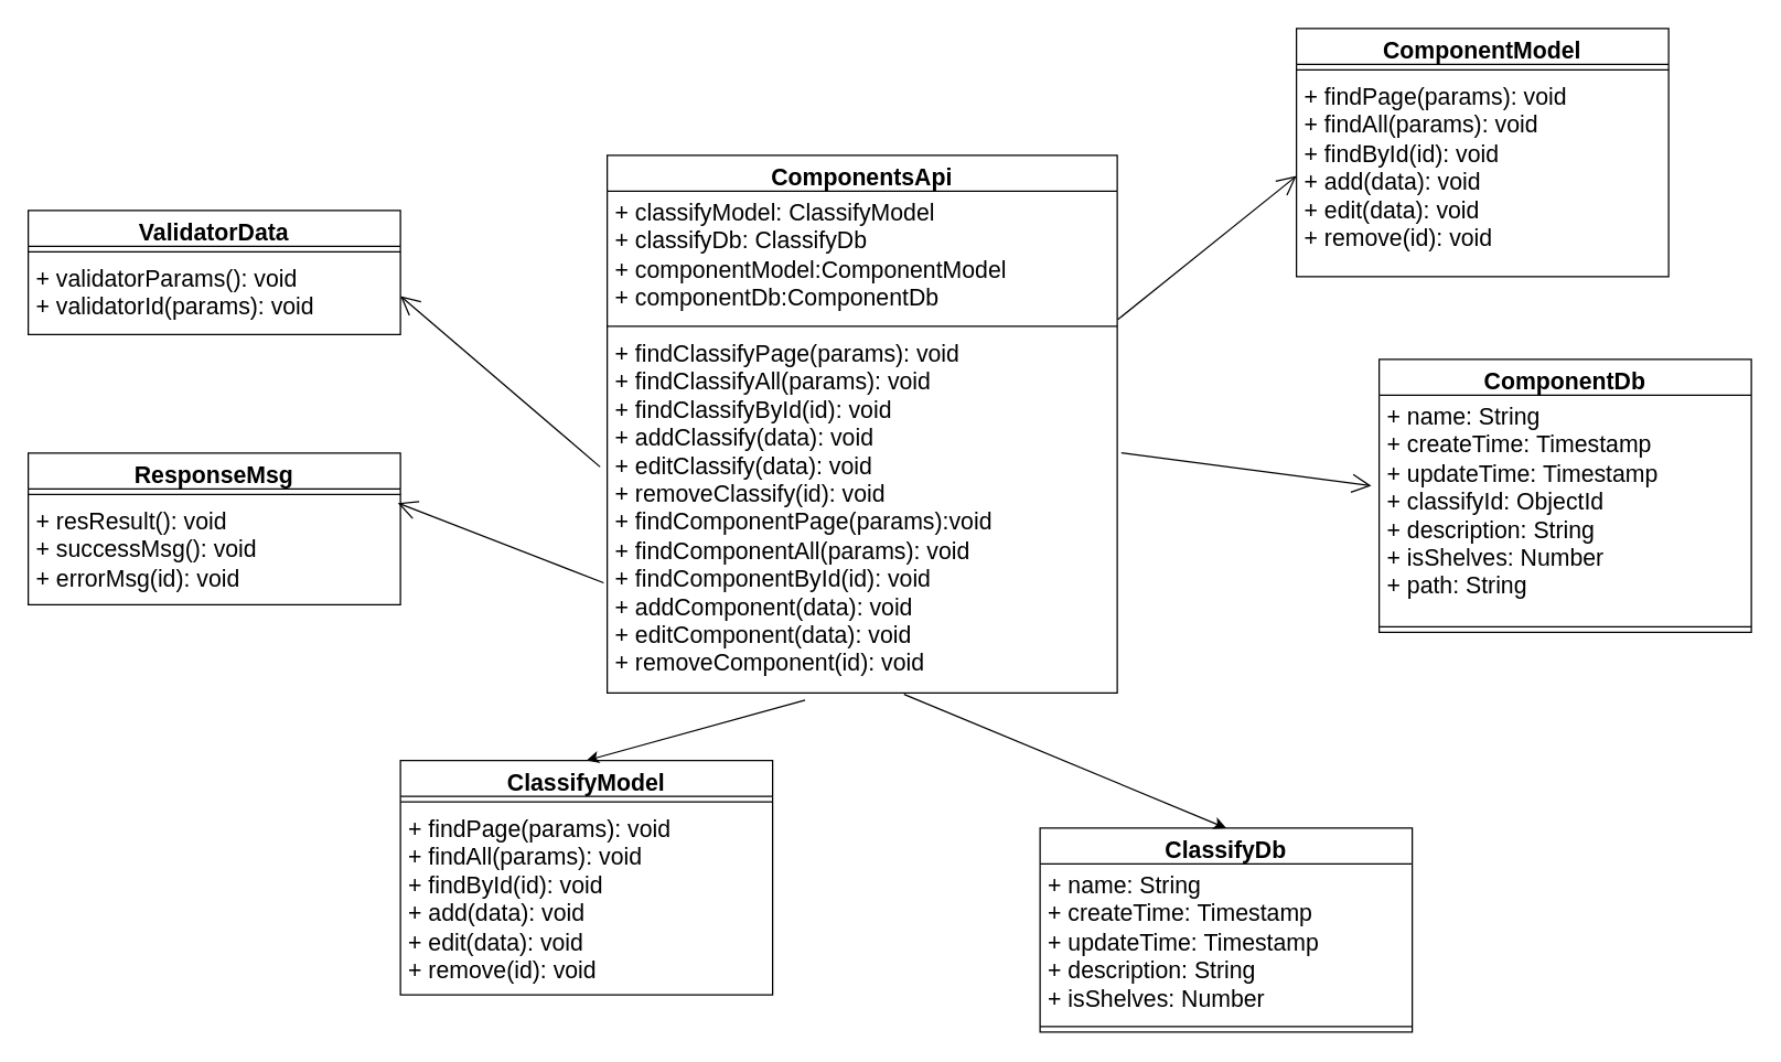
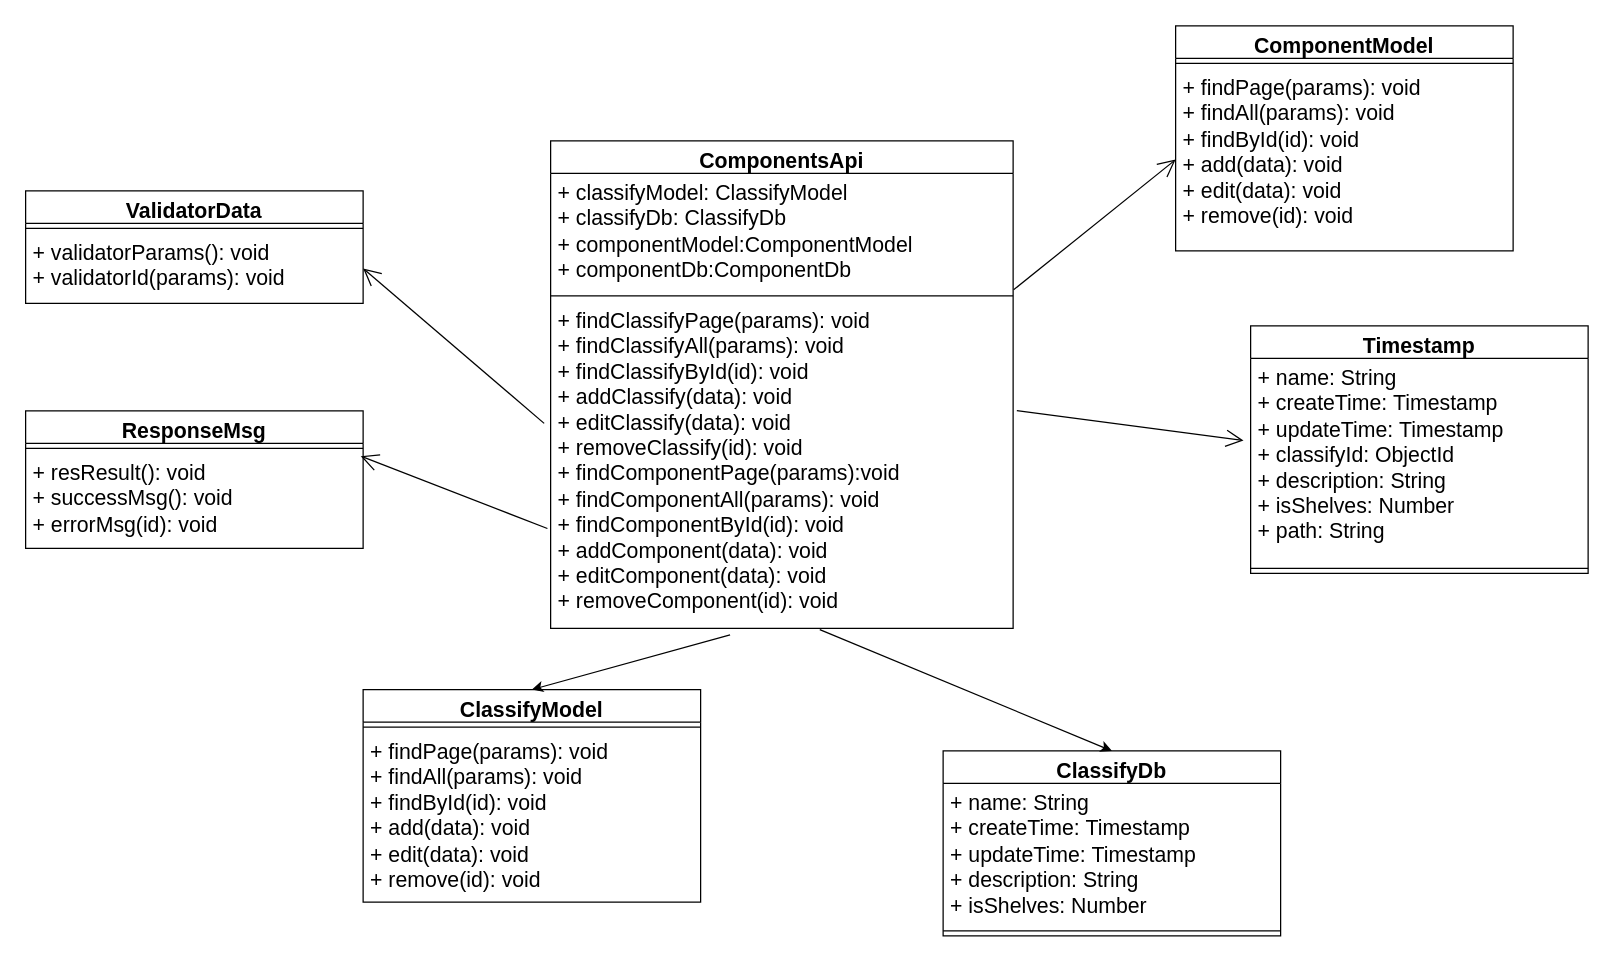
  <mxCell id="0" />
  <mxCell id="1" parent="0" />
  <mxCell id="2" value="ComponentsApi&lt;div style=&quot;font-size: 17px;&quot;&gt;&lt;br style=&quot;font-size: 17px;&quot;&gt;&lt;/div&gt;" style="swimlane;fontStyle=1;align=center;verticalAlign=top;childLayout=stackLayout;horizontal=1;startSize=26;horizontalStack=0;resizeParent=1;resizeParentMax=0;resizeLast=0;collapsible=1;marginBottom=0;whiteSpace=wrap;html=1;fontSize=17;" parent="1" vertex="1"><mxGeometry x="440" y="112" width="370" height="390" as="geometry" /></mxCell>
  <mxCell id="3" value="+ classifyModel: ClassifyModel&lt;br style=&quot;font-size: 17px;&quot;&gt;+&amp;nbsp;classifyDb: ClassifyDb&lt;br style=&quot;font-size: 17px;&quot;&gt;+ componentModel:ComponentModel&lt;br style=&quot;font-size: 17px;&quot;&gt;+ componentDb:ComponentDb" style="text;strokeColor=none;fillColor=none;align=left;verticalAlign=top;spacingLeft=4;spacingRight=4;overflow=hidden;rotatable=0;points=[[0,0.5],[1,0.5]];portConstraint=eastwest;whiteSpace=wrap;html=1;fontSize=17;" parent="2" vertex="1"><mxGeometry y="26" width="370" height="94" as="geometry" /></mxCell>
  <mxCell id="4" value="" style="line;strokeWidth=1;fillColor=none;align=left;verticalAlign=middle;spacingTop=-1;spacingLeft=3;spacingRight=3;rotatable=0;labelPosition=right;points=[];portConstraint=eastwest;strokeColor=inherit;fontSize=17;" parent="2" vertex="1"><mxGeometry y="120" width="370" height="8" as="geometry" /></mxCell>
  <mxCell id="5" value="+ findClassifyPage(params): void&lt;br style=&quot;font-size: 17px;&quot;&gt;+ findClassifyAll(params): void&lt;br style=&quot;font-size: 17px;&quot;&gt;+ findClassifyById(id): void&lt;br style=&quot;font-size: 17px;&quot;&gt;+ addClassify(data): void&lt;br style=&quot;font-size: 17px;&quot;&gt;+ editClassify(data): void&lt;br style=&quot;font-size: 17px;&quot;&gt;+ removeClassify(id): void&lt;br style=&quot;font-size: 17px;&quot;&gt;+ findComponentPage(params):void&lt;br style=&quot;border-color: var(--border-color); font-size: 17px;&quot;&gt;+ findComponentAll(params): void&lt;br style=&quot;border-color: var(--border-color); font-size: 17px;&quot;&gt;+ findComponentById(id): void&lt;br style=&quot;border-color: var(--border-color); font-size: 17px;&quot;&gt;+ addComponent(data): void&lt;br style=&quot;border-color: var(--border-color); font-size: 17px;&quot;&gt;+ editComponent(data): void&lt;br style=&quot;border-color: var(--border-color); font-size: 17px;&quot;&gt;+ removeComponent(id): void" style="text;strokeColor=none;fillColor=none;align=left;verticalAlign=top;spacingLeft=4;spacingRight=4;overflow=hidden;rotatable=0;points=[[0,0.5],[1,0.5]];portConstraint=eastwest;whiteSpace=wrap;html=1;fontSize=17;" parent="2" vertex="1"><mxGeometry y="128" width="370" height="262" as="geometry" /></mxCell>
  <mxCell id="6" value="ComponentModel" style="swimlane;fontStyle=1;align=center;verticalAlign=top;childLayout=stackLayout;horizontal=1;startSize=26;horizontalStack=0;resizeParent=1;resizeParentMax=0;resizeLast=0;collapsible=1;marginBottom=0;whiteSpace=wrap;html=1;fontSize=17;" parent="1" vertex="1"><mxGeometry x="940" y="20" width="270" height="180" as="geometry" /></mxCell>
  <mxCell id="7" value="" style="line;strokeWidth=1;fillColor=none;align=left;verticalAlign=middle;spacingTop=-1;spacingLeft=3;spacingRight=3;rotatable=0;labelPosition=right;points=[];portConstraint=eastwest;strokeColor=inherit;fontSize=17;" parent="6" vertex="1"><mxGeometry y="26" width="270" height="8" as="geometry" /></mxCell>
  <mxCell id="8" value="+ findPage(params): void&lt;br style=&quot;font-size: 17px;&quot;&gt;+ findAll(params): void&lt;br style=&quot;font-size: 17px;&quot;&gt;+ findById(id): void&lt;br style=&quot;font-size: 17px;&quot;&gt;+ add(data): void&lt;br style=&quot;font-size: 17px;&quot;&gt;+ edit(data): void&lt;br style=&quot;font-size: 17px;&quot;&gt;+ remove(id): void&lt;div&gt;&lt;br&gt;&lt;/div&gt;" style="text;strokeColor=none;fillColor=none;align=left;verticalAlign=top;spacingLeft=4;spacingRight=4;overflow=hidden;rotatable=0;points=[[0,0.5],[1,0.5]];portConstraint=eastwest;whiteSpace=wrap;html=1;fontSize=17;" parent="6" vertex="1"><mxGeometry y="34" width="270" height="146" as="geometry" /></mxCell>
- <mxCell id="9" value="ComponentDb" style="swimlane;fontStyle=1;align=center;verticalAlign=top;childLayout=stackLayout;horizontal=1;startSize=26;horizontalStack=0;resizeParent=1;resizeParentMax=0;resizeLast=0;collapsible=1;marginBottom=0;whiteSpace=wrap;html=1;fontSize=17;" parent="1" vertex="1"><mxGeometry x="1000" y="260" width="270" height="198" as="geometry" /></mxCell>
+ <mxCell id="9" value="Timestamp" style="swimlane;fontStyle=1;align=center;verticalAlign=top;childLayout=stackLayout;horizontal=1;startSize=26;horizontalStack=0;resizeParent=1;resizeParentMax=0;resizeLast=0;collapsible=1;marginBottom=0;whiteSpace=wrap;html=1;fontSize=17;" parent="1" vertex="1"><mxGeometry x="1000" y="260" width="270" height="198" as="geometry" /></mxCell>
  <mxCell id="10" value="+ name: String&lt;br style=&quot;border-color: var(--border-color); font-size: 17px;&quot;&gt;+ createTime:&amp;nbsp;Timestamp&lt;br style=&quot;border-color: var(--border-color); font-size: 17px;&quot;&gt;+&amp;nbsp;updateTime:&amp;nbsp;Timestamp&lt;br style=&quot;font-size: 17px;&quot;&gt;+&amp;nbsp;classifyId: ObjectId&lt;br style=&quot;font-size: 17px;&quot;&gt;+&amp;nbsp;description: String&lt;br style=&quot;border-color: var(--border-color); font-size: 17px;&quot;&gt;+ isShelves:&amp;nbsp;Number&lt;div style=&quot;font-size: 17px;&quot;&gt;+ path: String&lt;/div&gt;" style="text;strokeColor=none;fillColor=none;align=left;verticalAlign=top;spacingLeft=4;spacingRight=4;overflow=hidden;rotatable=0;points=[[0,0.5],[1,0.5]];portConstraint=eastwest;whiteSpace=wrap;html=1;fontSize=17;" parent="9" vertex="1"><mxGeometry y="26" width="270" height="164" as="geometry" /></mxCell>
  <mxCell id="11" value="" style="line;strokeWidth=1;fillColor=none;align=left;verticalAlign=middle;spacingTop=-1;spacingLeft=3;spacingRight=3;rotatable=0;labelPosition=right;points=[];portConstraint=eastwest;strokeColor=inherit;fontSize=17;" parent="9" vertex="1"><mxGeometry y="190" width="270" height="8" as="geometry" /></mxCell>
  <mxCell id="12" value="" style="endArrow=open;endFill=1;endSize=12;html=1;rounded=0;entryX=0;entryY=0.5;entryDx=0;entryDy=0;exitX=1.001;exitY=0.991;exitDx=0;exitDy=0;exitPerimeter=0;fontSize=17;" parent="1" source="3" target="8" edge="1"><mxGeometry width="160" relative="1" as="geometry"><mxPoint x="834" y="240" as="sourcePoint" /><mxPoint x="840" y="282" as="targetPoint" /></mxGeometry></mxCell>
  <mxCell id="13" value="" style="endArrow=open;endFill=1;endSize=12;html=1;rounded=0;entryX=-0.021;entryY=0.401;entryDx=0;entryDy=0;exitX=1.008;exitY=0.335;exitDx=0;exitDy=0;exitPerimeter=0;entryPerimeter=0;fontSize=17;" parent="1" source="5" target="10" edge="1"><mxGeometry width="160" relative="1" as="geometry"><mxPoint x="834" y="340" as="sourcePoint" /><mxPoint x="840" y="282" as="targetPoint" /></mxGeometry></mxCell>
  <mxCell id="14" value="ResponseMsg" style="swimlane;fontStyle=1;align=center;verticalAlign=top;childLayout=stackLayout;horizontal=1;startSize=26;horizontalStack=0;resizeParent=1;resizeParentMax=0;resizeLast=0;collapsible=1;marginBottom=0;whiteSpace=wrap;html=1;fontSize=17;" parent="1" vertex="1"><mxGeometry x="20" y="328" width="270" height="110" as="geometry" /></mxCell>
  <mxCell id="15" value="" style="line;strokeWidth=1;fillColor=none;align=left;verticalAlign=middle;spacingTop=-1;spacingLeft=3;spacingRight=3;rotatable=0;labelPosition=right;points=[];portConstraint=eastwest;strokeColor=inherit;fontSize=17;" parent="14" vertex="1"><mxGeometry y="26" width="270" height="8" as="geometry" /></mxCell>
  <mxCell id="16" value="+ resResult(): void&lt;br style=&quot;font-size: 17px;&quot;&gt;+ successMsg(): void&lt;br style=&quot;font-size: 17px;&quot;&gt;+ errorMsg(id): void" style="text;strokeColor=none;fillColor=none;align=left;verticalAlign=top;spacingLeft=4;spacingRight=4;overflow=hidden;rotatable=0;points=[[0,0.5],[1,0.5]];portConstraint=eastwest;whiteSpace=wrap;html=1;fontSize=17;" parent="14" vertex="1"><mxGeometry y="34" width="270" height="76" as="geometry" /></mxCell>
  <mxCell id="17" value="ValidatorData" style="swimlane;fontStyle=1;align=center;verticalAlign=top;childLayout=stackLayout;horizontal=1;startSize=26;horizontalStack=0;resizeParent=1;resizeParentMax=0;resizeLast=0;collapsible=1;marginBottom=0;whiteSpace=wrap;html=1;fontSize=17;" parent="1" vertex="1"><mxGeometry x="20" y="152" width="270" height="90" as="geometry" /></mxCell>
  <mxCell id="18" value="" style="line;strokeWidth=1;fillColor=none;align=left;verticalAlign=middle;spacingTop=-1;spacingLeft=3;spacingRight=3;rotatable=0;labelPosition=right;points=[];portConstraint=eastwest;strokeColor=inherit;fontSize=17;" parent="17" vertex="1"><mxGeometry y="26" width="270" height="8" as="geometry" /></mxCell>
  <mxCell id="19" value="+ validatorParams(): void&lt;br style=&quot;font-size: 17px;&quot;&gt;+ validatorId(params): void&lt;br style=&quot;font-size: 17px;&quot;&gt;" style="text;strokeColor=none;fillColor=none;align=left;verticalAlign=top;spacingLeft=4;spacingRight=4;overflow=hidden;rotatable=0;points=[[0,0.5],[1,0.5]];portConstraint=eastwest;whiteSpace=wrap;html=1;fontSize=17;" parent="17" vertex="1"><mxGeometry y="34" width="270" height="56" as="geometry" /></mxCell>
  <mxCell id="20" value="" style="endArrow=open;endFill=1;endSize=12;html=1;rounded=0;entryX=1;entryY=0.5;entryDx=0;entryDy=0;exitX=-0.014;exitY=0.374;exitDx=0;exitDy=0;exitPerimeter=0;fontSize=17;" parent="1" source="5" target="19" edge="1"><mxGeometry width="160" relative="1" as="geometry"><mxPoint x="750" y="241" as="sourcePoint" /><mxPoint x="280" y="52" as="targetPoint" /></mxGeometry></mxCell>
  <mxCell id="21" value="" style="endArrow=open;endFill=1;endSize=12;html=1;rounded=0;entryX=0.993;entryY=0.029;entryDx=0;entryDy=0;entryPerimeter=0;exitX=-0.007;exitY=0.695;exitDx=0;exitDy=0;exitPerimeter=0;fontSize=17;" parent="1" source="5" target="16" edge="1"><mxGeometry width="160" relative="1" as="geometry"><mxPoint x="548" y="122" as="sourcePoint" /><mxPoint x="320" y="292" as="targetPoint" /></mxGeometry></mxCell>
  <mxCell id="22" value="ClassifyModel" style="swimlane;fontStyle=1;align=center;verticalAlign=top;childLayout=stackLayout;horizontal=1;startSize=26;horizontalStack=0;resizeParent=1;resizeParentMax=0;resizeLast=0;collapsible=1;marginBottom=0;whiteSpace=wrap;html=1;fontSize=17;" parent="1" vertex="1"><mxGeometry x="290" y="551" width="270" height="170" as="geometry" /></mxCell>
  <mxCell id="23" value="" style="line;strokeWidth=1;fillColor=none;align=left;verticalAlign=middle;spacingTop=-1;spacingLeft=3;spacingRight=3;rotatable=0;labelPosition=right;points=[];portConstraint=eastwest;strokeColor=inherit;fontSize=17;" parent="22" vertex="1"><mxGeometry y="26" width="270" height="8" as="geometry" /></mxCell>
  <mxCell id="24" value="+ findPage(params): void&lt;br&gt;+ findAll(params): void&lt;br&gt;+ findById(id): void&lt;br&gt;+ add(data): void&lt;br&gt;+ edit(data): void&lt;br&gt;+ remove(id): void" style="text;strokeColor=none;fillColor=none;align=left;verticalAlign=top;spacingLeft=4;spacingRight=4;overflow=hidden;rotatable=0;points=[[0,0.5],[1,0.5]];portConstraint=eastwest;whiteSpace=wrap;html=1;fontSize=17;" parent="22" vertex="1"><mxGeometry y="34" width="270" height="136" as="geometry" /></mxCell>
  <mxCell id="25" value="ClassifyDb" style="swimlane;fontStyle=1;align=center;verticalAlign=top;childLayout=stackLayout;horizontal=1;startSize=26;horizontalStack=0;resizeParent=1;resizeParentMax=0;resizeLast=0;collapsible=1;marginBottom=0;whiteSpace=wrap;html=1;fontSize=17;" parent="1" vertex="1"><mxGeometry x="754" y="600" width="270" height="148" as="geometry" /></mxCell>
  <mxCell id="26" value="+ name: String&lt;br style=&quot;font-size: 17px;&quot;&gt;+ createTime:&amp;nbsp;Timestamp&lt;br style=&quot;font-size: 17px;&quot;&gt;+&amp;nbsp;updateTime:&amp;nbsp;Timestamp&lt;br style=&quot;font-size: 17px;&quot;&gt;+&amp;nbsp;description: String&lt;br style=&quot;font-size: 17px;&quot;&gt;+ isShelves:&amp;nbsp;Number&lt;div style=&quot;font-size: 17px;&quot;&gt;&lt;br style=&quot;font-size: 17px;&quot;&gt;&lt;/div&gt;" style="text;strokeColor=none;fillColor=none;align=left;verticalAlign=top;spacingLeft=4;spacingRight=4;overflow=hidden;rotatable=0;points=[[0,0.5],[1,0.5]];portConstraint=eastwest;whiteSpace=wrap;html=1;fontSize=17;" parent="25" vertex="1"><mxGeometry y="26" width="270" height="114" as="geometry" /></mxCell>
  <mxCell id="27" value="" style="line;strokeWidth=1;fillColor=none;align=left;verticalAlign=middle;spacingTop=-1;spacingLeft=3;spacingRight=3;rotatable=0;labelPosition=right;points=[];portConstraint=eastwest;strokeColor=inherit;fontSize=17;" parent="25" vertex="1"><mxGeometry y="140" width="270" height="8" as="geometry" /></mxCell>
  <mxCell id="28" value="" style="endArrow=classic;html=1;rounded=0;exitX=0.388;exitY=1.02;exitDx=0;exitDy=0;exitPerimeter=0;entryX=0.5;entryY=0;entryDx=0;entryDy=0;fontSize=17;" parent="1" source="5" target="22" edge="1"><mxGeometry width="50" height="50" relative="1" as="geometry"><mxPoint x="674" y="340" as="sourcePoint" /><mxPoint x="724" y="290" as="targetPoint" /></mxGeometry></mxCell>
  <mxCell id="29" value="" style="endArrow=classic;html=1;rounded=0;exitX=0.582;exitY=1.004;exitDx=0;exitDy=0;exitPerimeter=0;entryX=0.5;entryY=0;entryDx=0;entryDy=0;fontSize=17;" parent="1" source="5" target="25" edge="1"><mxGeometry width="50" height="50" relative="1" as="geometry"><mxPoint x="601" y="406" as="sourcePoint" /><mxPoint x="435" y="561" as="targetPoint" /></mxGeometry></mxCell>
